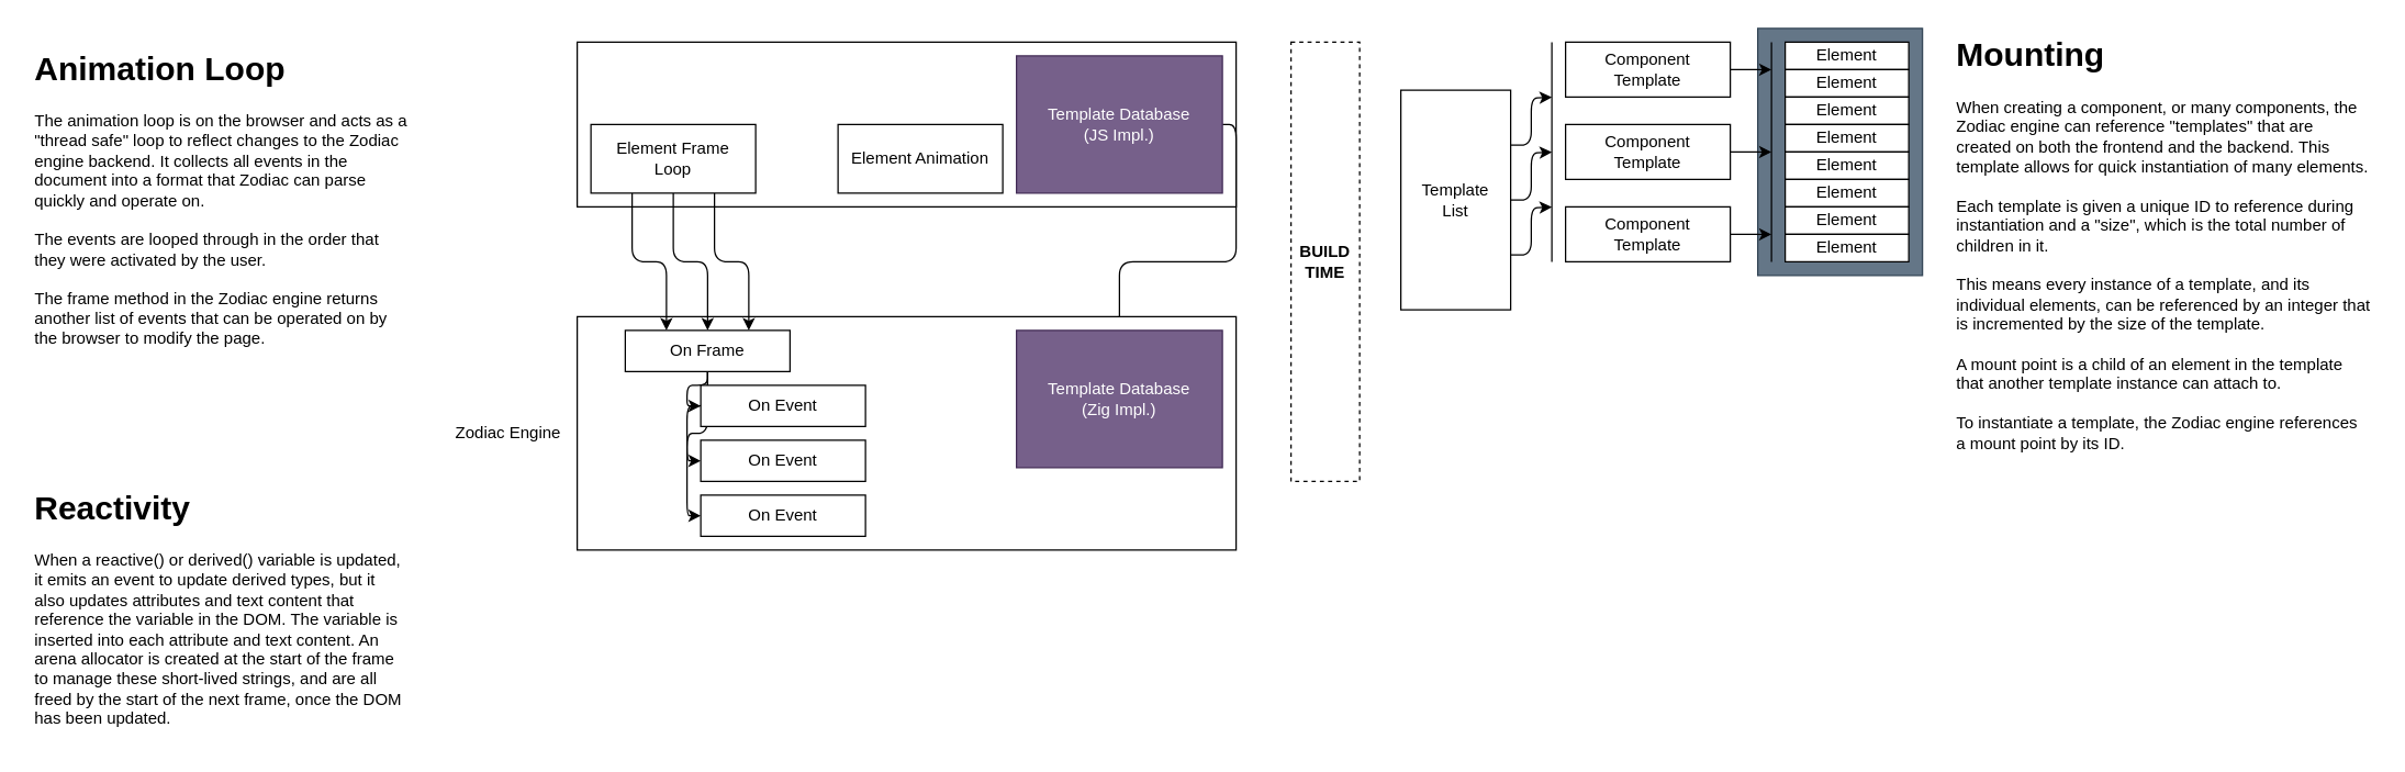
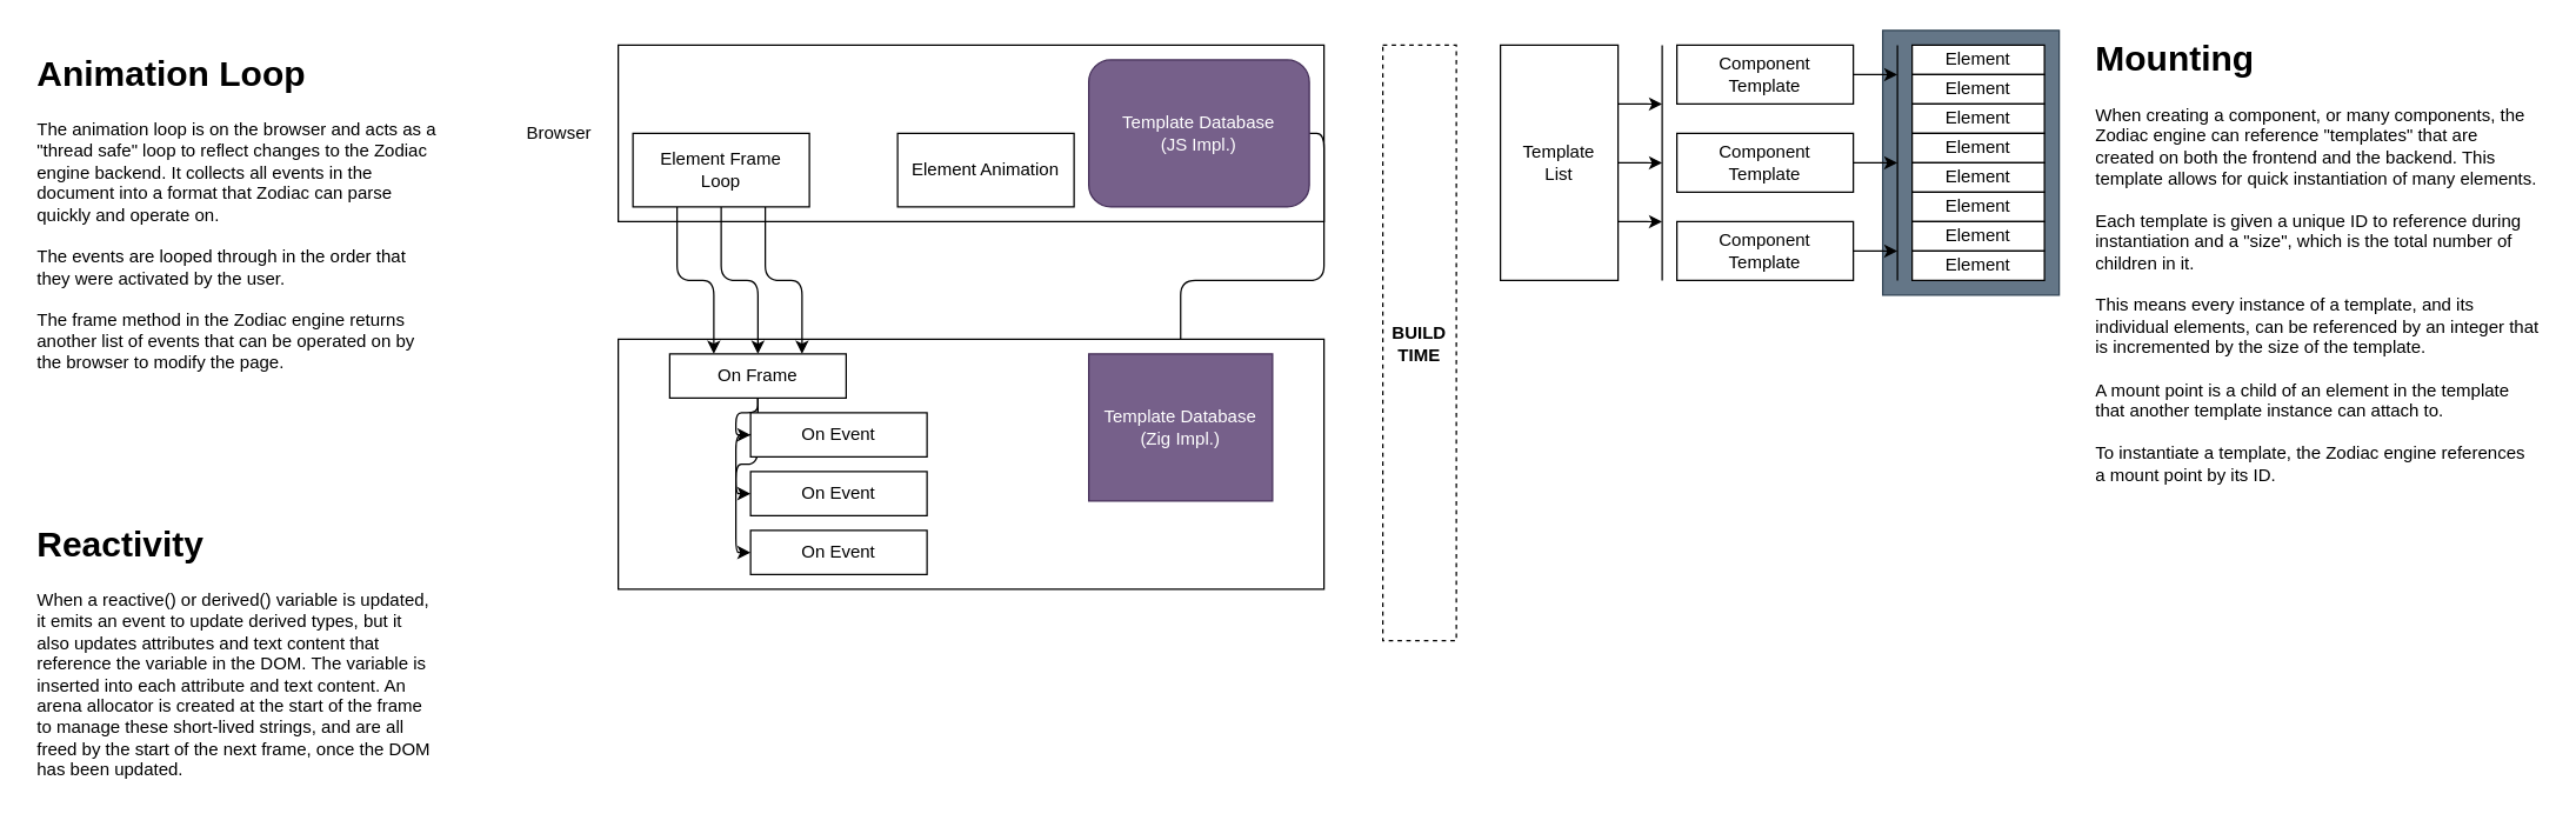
  <mxCell id="0" />
  <mxCell id="1" parent="0" />
  <mxCell id="2" value="" style="rounded=0;whiteSpace=wrap;html=1;fillColor=#647687;fontColor=#ffffff;strokeColor=#314354;" parent="1" vertex="1"><mxGeometry x="1280" y="20" width="120" height="180" as="geometry" /></mxCell>
  <mxCell id="3" value="" style="rounded=0;whiteSpace=wrap;html=1;" parent="1" vertex="1"><mxGeometry x="420" y="30" width="480" height="120" as="geometry" /></mxCell>
  <mxCell id="4" style="edgeStyle=orthogonalEdgeStyle;html=1;exitX=1;exitY=0.5;exitDx=0;exitDy=0;" parent="1" source="5" target="9" edge="1"><mxGeometry relative="1" as="geometry" /></mxCell>
- <mxCell id="5" value="Template Database&lt;br&gt;(JS Impl.)" style="rounded=0;whiteSpace=wrap;html=1;fillColor=#76608a;fontColor=#ffffff;strokeColor=#432D57;" parent="1" vertex="1"><mxGeometry x="740" y="40" width="150" height="100" as="geometry" /></mxCell>
+ <mxCell id="5" value="Template Database&lt;br&gt;(JS Impl.)" style="whiteSpace=wrap;html=1;fillColor=#76608a;fontColor=#ffffff;strokeColor=#432D57;rounded=1;" parent="1" vertex="1"><mxGeometry x="740" y="40" width="150" height="100" as="geometry" /></mxCell>
  <mxCell id="6" value="" style="rounded=0;whiteSpace=wrap;html=1;" parent="1" vertex="1"><mxGeometry x="420" y="230" width="480" height="170" as="geometry" /></mxCell>
- <mxCell id="8" value="Zodiac Engine" style="text;html=1;strokeColor=none;fillColor=none;align=center;verticalAlign=middle;whiteSpace=wrap;rounded=0;" parent="1" vertex="1"><mxGeometry x="330" y="300" width="80" height="30" as="geometry" /></mxCell>
- <mxCell id="9" value="Template Database&lt;br&gt;(Zig Impl.)" style="rounded=0;whiteSpace=wrap;html=1;fillColor=#76608a;fontColor=#ffffff;strokeColor=#432D57;" parent="1" vertex="1"><mxGeometry x="740" y="240" width="150" height="100" as="geometry" /></mxCell>
- <mxCell id="10" value="&lt;b&gt;BUILD&lt;br&gt;TIME&lt;/b&gt;" style="rounded=0;whiteSpace=wrap;html=1;dashed=1;fillColor=none;" parent="1" vertex="1"><mxGeometry x="940" y="30" width="50" height="320" as="geometry" /></mxCell>
+ <mxCell id="7" value="Browser" style="text;html=1;strokeColor=none;fillColor=none;align=center;verticalAlign=middle;whiteSpace=wrap;rounded=0;" parent="1" vertex="1"><mxGeometry x="350" y="75" width="60" height="30" as="geometry" /></mxCell>
+ <mxCell id="9" value="Template Database&lt;br&gt;(Zig Impl.)" style="rounded=0;whiteSpace=wrap;html=1;fillColor=#76608a;fontColor=#ffffff;strokeColor=#432D57;" parent="1" vertex="1"><mxGeometry x="740" y="240" width="125" height="100" as="geometry" /></mxCell>
+ <mxCell id="10" value="&lt;b&gt;BUILD&lt;br&gt;TIME&lt;/b&gt;" style="rounded=0;whiteSpace=wrap;html=1;dashed=1;fillColor=none;" parent="1" vertex="1"><mxGeometry x="940" y="30" width="50" height="405" as="geometry" /></mxCell>
  <mxCell id="11" style="edgeStyle=orthogonalEdgeStyle;html=1;exitX=1;exitY=0.5;exitDx=0;exitDy=0;" parent="1" source="12" edge="1"><mxGeometry relative="1" as="geometry"><mxPoint x="1290" y="50.167" as="targetPoint" /></mxGeometry></mxCell>
  <mxCell id="12" value="Component&lt;br&gt;Template" style="rounded=0;whiteSpace=wrap;html=1;fillColor=default;" parent="1" vertex="1"><mxGeometry x="1140" y="30" width="120" height="40" as="geometry" /></mxCell>
  <mxCell id="13" style="edgeStyle=orthogonalEdgeStyle;html=1;exitX=1;exitY=0.25;exitDx=0;exitDy=0;" parent="1" source="16" edge="1"><mxGeometry relative="1" as="geometry"><mxPoint x="1130" y="70.167" as="targetPoint" /></mxGeometry></mxCell>
  <mxCell id="14" style="edgeStyle=orthogonalEdgeStyle;html=1;exitX=1;exitY=0.5;exitDx=0;exitDy=0;" parent="1" source="16" edge="1"><mxGeometry relative="1" as="geometry"><mxPoint x="1130" y="110.167" as="targetPoint" /></mxGeometry></mxCell>
  <mxCell id="15" style="edgeStyle=orthogonalEdgeStyle;html=1;exitX=1;exitY=0.75;exitDx=0;exitDy=0;" parent="1" source="16" edge="1"><mxGeometry relative="1" as="geometry"><mxPoint x="1130" y="150.167" as="targetPoint" /></mxGeometry></mxCell>
- <mxCell id="16" value="Template&lt;br&gt;List" style="rounded=0;whiteSpace=wrap;html=1;fillColor=default;" parent="1" vertex="1"><mxGeometry x="1020" y="65" width="80" height="160" as="geometry" /></mxCell>
+ <mxCell id="16" value="Template&lt;br&gt;List" style="rounded=0;whiteSpace=wrap;html=1;fillColor=default;" parent="1" vertex="1"><mxGeometry x="1020" y="30" width="80" height="160" as="geometry" /></mxCell>
  <mxCell id="17" style="edgeStyle=orthogonalEdgeStyle;html=1;exitX=1;exitY=0.5;exitDx=0;exitDy=0;" parent="1" source="18" edge="1"><mxGeometry relative="1" as="geometry"><mxPoint x="1290" y="110.167" as="targetPoint" /></mxGeometry></mxCell>
  <mxCell id="18" value="Component&lt;br&gt;Template" style="rounded=0;whiteSpace=wrap;html=1;fillColor=default;" parent="1" vertex="1"><mxGeometry x="1140" y="90" width="120" height="40" as="geometry" /></mxCell>
  <mxCell id="19" style="edgeStyle=orthogonalEdgeStyle;html=1;exitX=1;exitY=0.5;exitDx=0;exitDy=0;" parent="1" source="20" edge="1"><mxGeometry relative="1" as="geometry"><mxPoint x="1290" y="170.167" as="targetPoint" /></mxGeometry></mxCell>
  <mxCell id="20" value="Component&lt;br&gt;Template" style="rounded=0;whiteSpace=wrap;html=1;fillColor=default;" parent="1" vertex="1"><mxGeometry x="1140" y="150" width="120" height="40" as="geometry" /></mxCell>
  <mxCell id="21" value="Element" style="rounded=0;whiteSpace=wrap;html=1;fillColor=default;" parent="1" vertex="1"><mxGeometry x="1300" y="30" width="90" height="20" as="geometry" /></mxCell>
  <mxCell id="22" value="Element" style="rounded=0;whiteSpace=wrap;html=1;fillColor=default;" parent="1" vertex="1"><mxGeometry x="1300" y="50" width="90" height="20" as="geometry" /></mxCell>
  <mxCell id="23" value="Element" style="rounded=0;whiteSpace=wrap;html=1;fillColor=default;" parent="1" vertex="1"><mxGeometry x="1300" y="70" width="90" height="20" as="geometry" /></mxCell>
  <mxCell id="24" value="Element" style="rounded=0;whiteSpace=wrap;html=1;fillColor=default;" parent="1" vertex="1"><mxGeometry x="1300" y="90" width="90" height="20" as="geometry" /></mxCell>
  <mxCell id="25" value="Element" style="rounded=0;whiteSpace=wrap;html=1;fillColor=default;" parent="1" vertex="1"><mxGeometry x="1300" y="110" width="90" height="20" as="geometry" /></mxCell>
  <mxCell id="26" value="Element" style="rounded=0;whiteSpace=wrap;html=1;fillColor=default;" parent="1" vertex="1"><mxGeometry x="1300" y="130" width="90" height="20" as="geometry" /></mxCell>
  <mxCell id="27" value="Element" style="rounded=0;whiteSpace=wrap;html=1;fillColor=default;" parent="1" vertex="1"><mxGeometry x="1300" y="150" width="90" height="20" as="geometry" /></mxCell>
  <mxCell id="28" value="Element" style="rounded=0;whiteSpace=wrap;html=1;fillColor=default;" parent="1" vertex="1"><mxGeometry x="1300" y="170" width="90" height="20" as="geometry" /></mxCell>
  <mxCell id="29" value="" style="endArrow=none;html=1;" parent="1" edge="1"><mxGeometry width="50" height="50" relative="1" as="geometry"><mxPoint x="1290" y="190" as="sourcePoint" /><mxPoint x="1290" y="30" as="targetPoint" /></mxGeometry></mxCell>
  <mxCell id="30" value="" style="endArrow=none;html=1;" parent="1" edge="1"><mxGeometry width="50" height="50" relative="1" as="geometry"><mxPoint x="1130" y="190" as="sourcePoint" /><mxPoint x="1130" y="30" as="targetPoint" /></mxGeometry></mxCell>
  <mxCell id="31" value="&lt;h1&gt;Mounting&lt;/h1&gt;&lt;div&gt;When creating a component, or many components, the Zodiac engine can reference &quot;templates&quot; that are created on both the frontend and the backend. This template allows for quick instantiation of many elements.&lt;/div&gt;&lt;div&gt;&lt;br&gt;&lt;/div&gt;&lt;div&gt;Each template is given a unique ID to reference during instantiation and a &quot;size&quot;, which is the total number of children in it.&lt;/div&gt;&lt;div&gt;&lt;br&gt;&lt;/div&gt;&lt;div&gt;This means every instance of a template, and its individual elements, can be referenced by an integer that is incremented by the size of the template.&lt;/div&gt;&lt;div&gt;&lt;br&gt;&lt;/div&gt;&lt;div&gt;A mount point is a child of an element in the template that another template instance can attach to.&lt;/div&gt;&lt;div&gt;&lt;br&gt;&lt;/div&gt;&lt;div&gt;To instantiate a template, the Zodiac engine references a mount point by its ID.&lt;/div&gt;" style="text;html=1;strokeColor=none;fillColor=none;spacing=5;spacingTop=-20;whiteSpace=wrap;overflow=hidden;rounded=0;" parent="1" vertex="1"><mxGeometry x="1420" y="20" width="310" height="320" as="geometry" /></mxCell>
  <mxCell id="32" style="edgeStyle=orthogonalEdgeStyle;html=1;exitX=0.5;exitY=1;exitDx=0;exitDy=0;entryX=0;entryY=0.5;entryDx=0;entryDy=0;" parent="1" source="35" target="42" edge="1"><mxGeometry relative="1" as="geometry" /></mxCell>
  <mxCell id="33" style="edgeStyle=orthogonalEdgeStyle;html=1;exitX=0.5;exitY=1;exitDx=0;exitDy=0;entryX=0;entryY=0.5;entryDx=0;entryDy=0;" parent="1" source="35" target="43" edge="1"><mxGeometry relative="1" as="geometry" /></mxCell>
  <mxCell id="34" style="edgeStyle=orthogonalEdgeStyle;html=1;exitX=0.5;exitY=1;exitDx=0;exitDy=0;entryX=0;entryY=0.5;entryDx=0;entryDy=0;" parent="1" source="35" target="44" edge="1"><mxGeometry relative="1" as="geometry" /></mxCell>
  <mxCell id="35" value="On Frame" style="rounded=0;whiteSpace=wrap;html=1;fillColor=default;" parent="1" vertex="1"><mxGeometry x="455" y="240" width="120" height="30" as="geometry" /></mxCell>
  <mxCell id="36" style="edgeStyle=orthogonalEdgeStyle;html=1;exitX=0.25;exitY=1;exitDx=0;exitDy=0;entryX=0.25;entryY=0;entryDx=0;entryDy=0;" parent="1" source="39" target="35" edge="1"><mxGeometry relative="1" as="geometry" /></mxCell>
  <mxCell id="37" style="edgeStyle=orthogonalEdgeStyle;html=1;exitX=0.5;exitY=1;exitDx=0;exitDy=0;entryX=0.5;entryY=0;entryDx=0;entryDy=0;" parent="1" source="39" target="35" edge="1"><mxGeometry relative="1" as="geometry" /></mxCell>
  <mxCell id="38" style="edgeStyle=orthogonalEdgeStyle;html=1;exitX=0.75;exitY=1;exitDx=0;exitDy=0;entryX=0.75;entryY=0;entryDx=0;entryDy=0;" parent="1" source="39" target="35" edge="1"><mxGeometry relative="1" as="geometry" /></mxCell>
  <mxCell id="39" value="Element Frame&lt;br&gt;Loop" style="rounded=0;whiteSpace=wrap;html=1;fillColor=default;" parent="1" vertex="1"><mxGeometry x="430" y="90" width="120" height="50" as="geometry" /></mxCell>
  <mxCell id="40" value="&lt;h1&gt;Animation Loop&lt;/h1&gt;&lt;div&gt;The animation loop is on the browser and acts as a &quot;thread safe&quot; loop to reflect changes to the Zodiac engine backend. It collects all events in the document into a format that Zodiac can parse quickly and operate on.&lt;/div&gt;&lt;div&gt;&lt;br&gt;&lt;/div&gt;&lt;div&gt;The events are looped through in the order that they were activated by the user.&lt;/div&gt;&lt;div&gt;&lt;br&gt;&lt;/div&gt;&lt;div&gt;The frame method in the Zodiac engine returns another list of events that can be operated on by the browser to modify the page.&lt;/div&gt;" style="text;html=1;strokeColor=none;fillColor=none;spacing=5;spacingTop=-20;whiteSpace=wrap;overflow=hidden;rounded=0;" parent="1" vertex="1"><mxGeometry x="20" y="30" width="280" height="320" as="geometry" /></mxCell>
  <mxCell id="41" value="Element Animation" style="rounded=0;whiteSpace=wrap;html=1;fillColor=default;" parent="1" vertex="1"><mxGeometry x="610" y="90" width="120" height="50" as="geometry" /></mxCell>
  <mxCell id="42" value="On Event" style="rounded=0;whiteSpace=wrap;html=1;fillColor=default;" parent="1" vertex="1"><mxGeometry x="510" y="280" width="120" height="30" as="geometry" /></mxCell>
  <mxCell id="43" value="On Event" style="rounded=0;whiteSpace=wrap;html=1;fillColor=default;" parent="1" vertex="1"><mxGeometry x="510" y="320" width="120" height="30" as="geometry" /></mxCell>
  <mxCell id="44" value="On Event" style="rounded=0;whiteSpace=wrap;html=1;fillColor=default;" parent="1" vertex="1"><mxGeometry x="510" y="360" width="120" height="30" as="geometry" /></mxCell>
  <mxCell id="45" value="&lt;h1&gt;Reactivity&lt;/h1&gt;&lt;div&gt;When a reactive() or derived() variable is updated, it emits an event to update derived types, but it also updates attributes and text content that reference the variable in the DOM. The variable is inserted into each attribute and text content. An arena allocator is created at the start of the frame to manage these short-lived strings, and are all freed by the start of the next frame, once the DOM has been updated.&lt;/div&gt;" style="text;html=1;strokeColor=none;fillColor=none;spacing=5;spacingTop=-20;whiteSpace=wrap;overflow=hidden;rounded=0;" parent="1" vertex="1"><mxGeometry x="20" y="350" width="280" height="190" as="geometry" /></mxCell>
